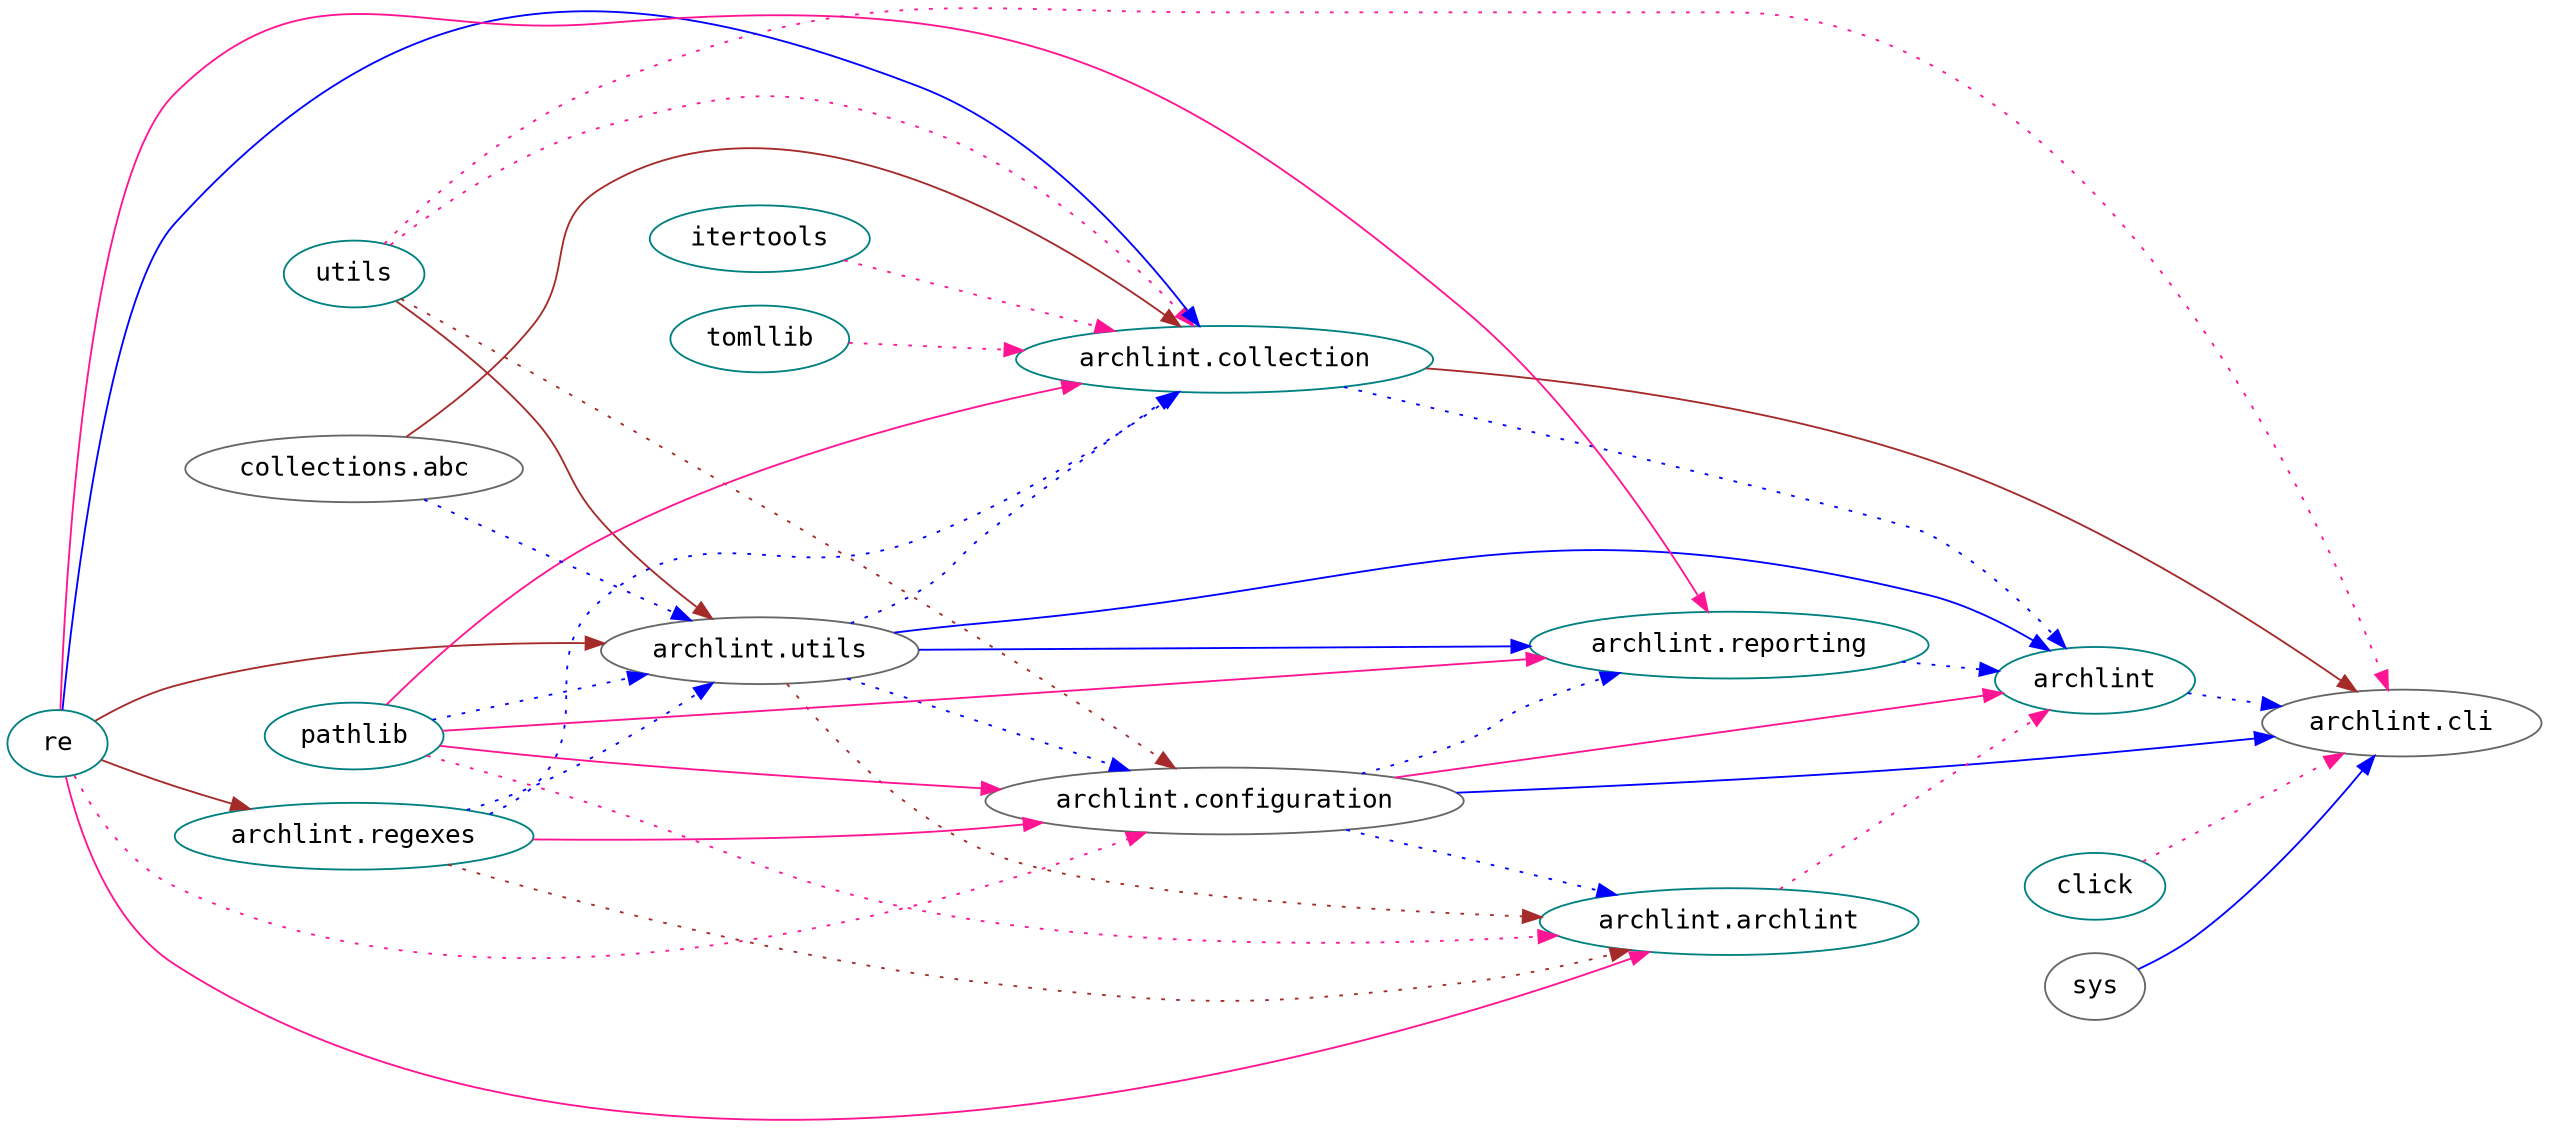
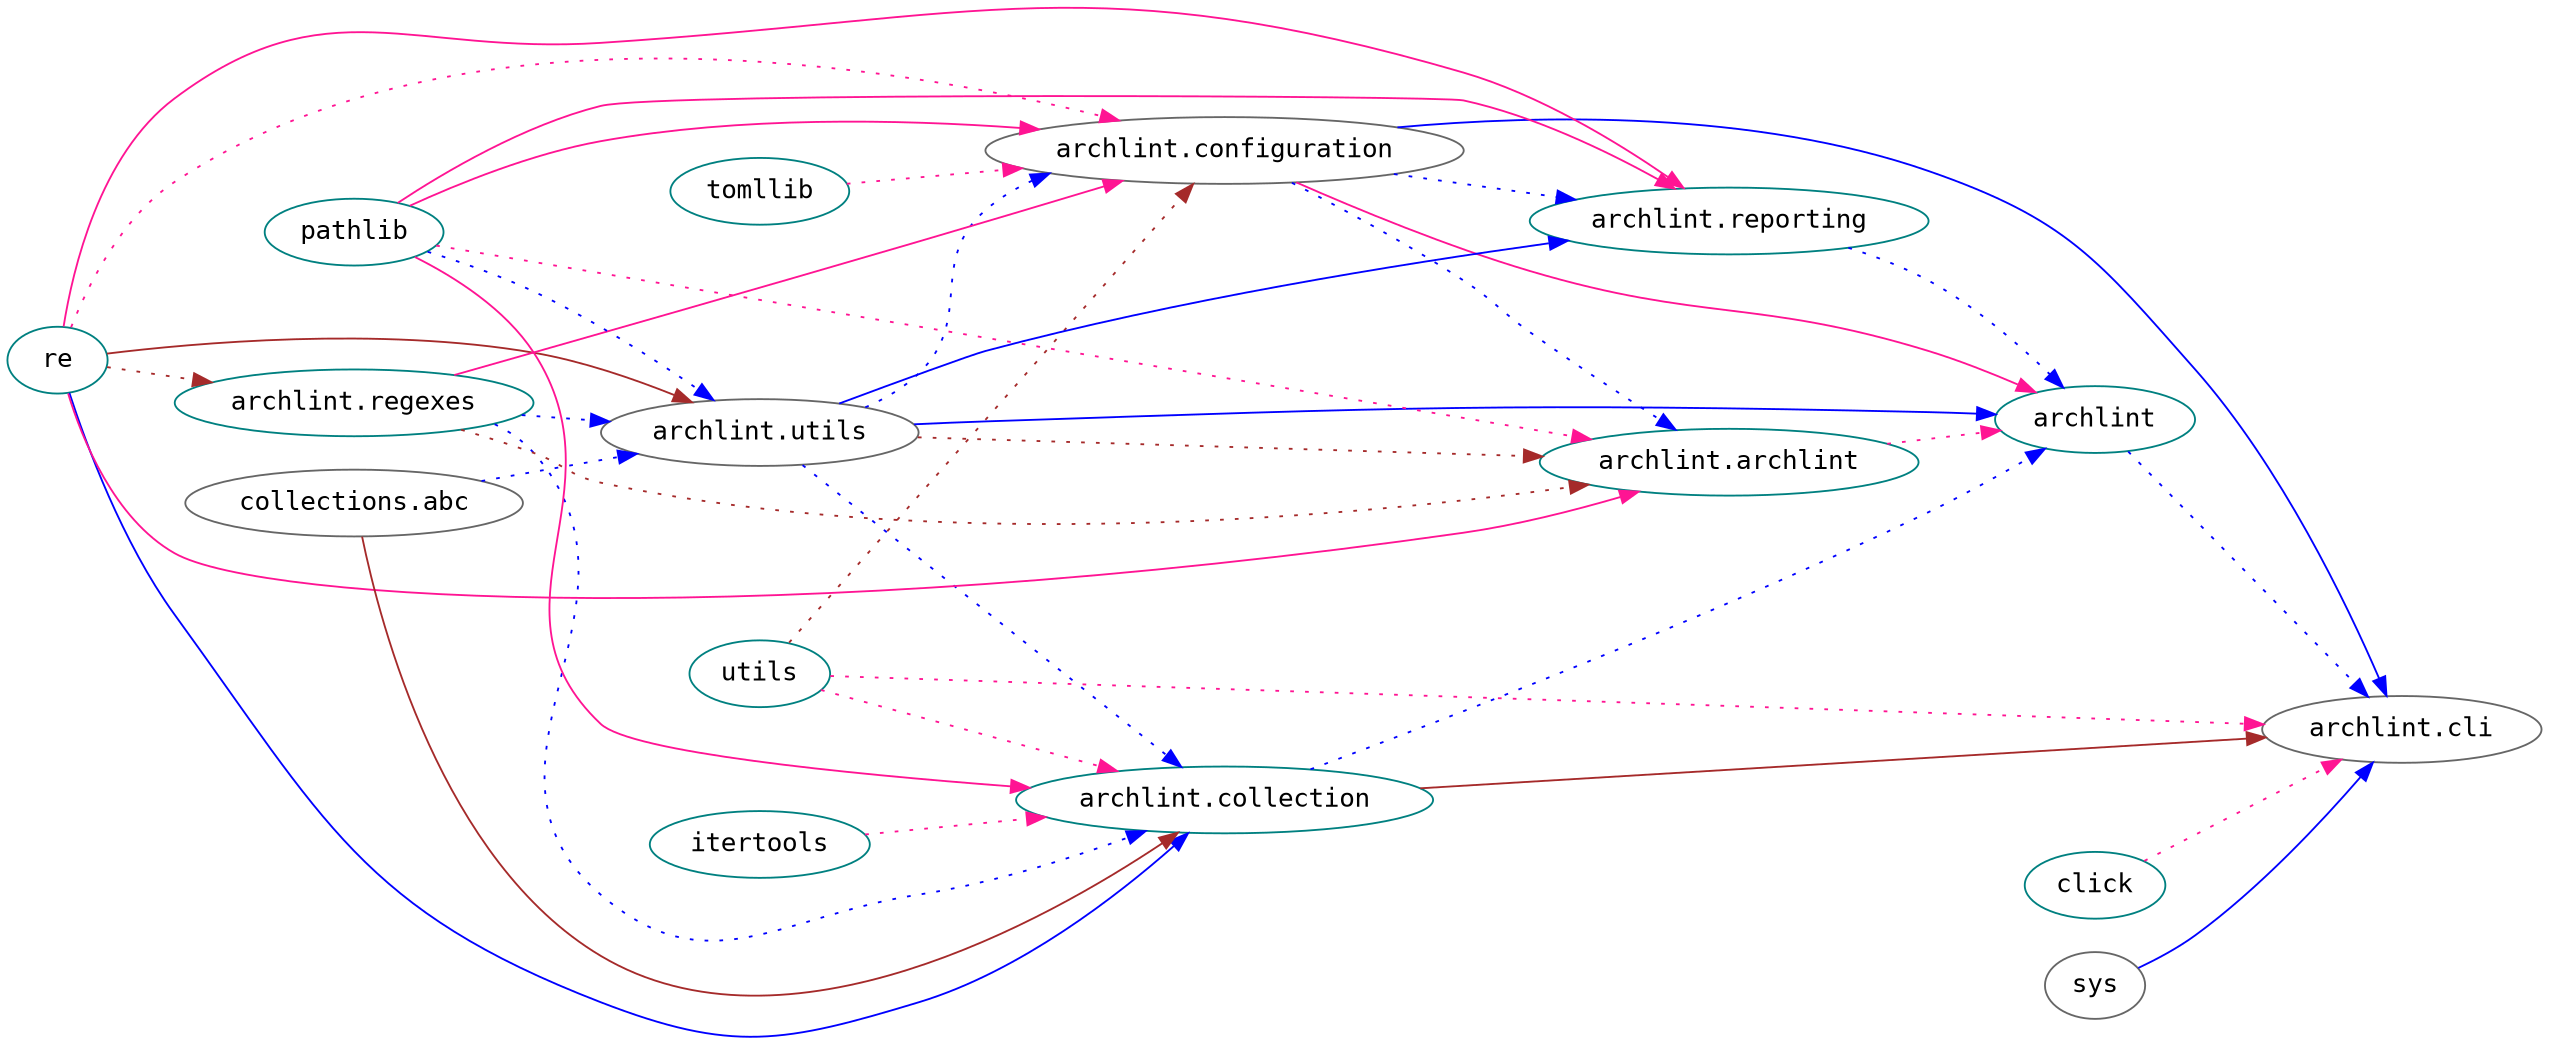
  strict digraph {
    clusterrank=local
    fontsize=16
    rankdir=LR
    node [color=teal fontname=Consolas fontsize=14 shape=ellipse]
    edge [color=blue style=dotted]
    n1 [label=utils]
    "archlint.configuration" [color=gray40]
    "archlint.utils" [color=gray40]
    "archlint.collection"
    "archlint.cli" [color=gray40]
    n6 [label="archlint.archlint"]
    "archlint.reporting"
    archlint
    re
    "archlint.regexes"
    tomllib
    pathlib
    itertools
    "collections.abc" [color=gray40]
    click
    sys [color=gray40]
    n1 -> "archlint.configuration" [color=brown]
-   n1 -> "archlint.utils" [color=brown style=solid]
    n1 -> "archlint.collection" [color=deeppink]
    n1 -> "archlint.cli" [color=deeppink]
    "archlint.configuration" -> "archlint.cli" [style=solid]
    "archlint.configuration" -> n6
    "archlint.configuration" -> "archlint.reporting"
    "archlint.configuration" -> archlint [color=deeppink style=solid]
    "archlint.utils" -> "archlint.configuration"
    "archlint.utils" -> "archlint.collection"
    "archlint.utils" -> n6 [color=brown]
    "archlint.utils" -> "archlint.reporting" [style=solid]
    "archlint.utils" -> archlint [style=solid]
    "archlint.collection" -> "archlint.cli" [color=brown style=solid]
    "archlint.collection" -> archlint
    n6 -> archlint [color=deeppink]
    "archlint.reporting" -> archlint
    archlint -> "archlint.cli"
    re -> "archlint.configuration" [color=deeppink]
    re -> "archlint.utils" [color=brown style=solid]
    re -> "archlint.collection" [style=solid]
    re -> n6 [color=deeppink style=solid]
    re -> "archlint.reporting" [color=deeppink style=solid]
-   re -> "archlint.regexes" [color=brown style=solid]
+   re -> "archlint.regexes" [color=brown]
    "archlint.regexes" -> "archlint.configuration" [color=deeppink style=solid]
    "archlint.regexes" -> "archlint.utils"
    "archlint.regexes" -> "archlint.collection"
    "archlint.regexes" -> n6 [color=brown]
-   tomllib -> "archlint.collection" [color=deeppink]
+   tomllib -> "archlint.configuration" [color=deeppink]
    pathlib -> "archlint.configuration" [color=deeppink style=solid]
    pathlib -> "archlint.utils"
    pathlib -> "archlint.collection" [color=deeppink style=solid]
    pathlib -> n6 [color=deeppink]
    pathlib -> "archlint.reporting" [color=deeppink style=solid]
    itertools -> "archlint.collection" [color=deeppink]
    "collections.abc" -> "archlint.utils"
    "collections.abc" -> "archlint.collection" [color=brown style=solid]
    click -> "archlint.cli" [color=deeppink]
    sys -> "archlint.cli" [style=solid]
  }
